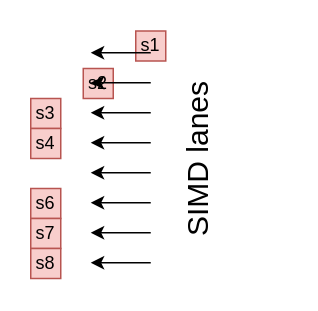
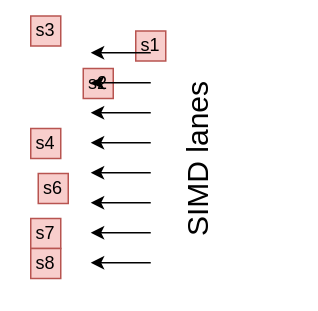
  <mxCell id="0" />
  <mxCell id="1" parent="0" />
  <mxCell id="2" value="s2" style="rounded=0;whiteSpace=wrap;html=1;fillColor=#f8cecc;strokeColor=#b85450;direction=south;flipV=1;flipH=1;" vertex="1" parent="1"><mxGeometry x="55" y="45" width="20" height="20" as="geometry" /></mxCell>
  <mxCell id="3" value="s1" style="rounded=0;whiteSpace=wrap;html=1;fillColor=#f8cecc;strokeColor=#b85450;direction=south;flipV=1;flipH=1;" vertex="1" parent="1"><mxGeometry x="90" y="20" width="20" height="20" as="geometry" /></mxCell>
- <mxCell id="4" value="s3" style="rounded=0;whiteSpace=wrap;html=1;fillColor=#f8cecc;strokeColor=#b85450;direction=south;flipV=1;flipH=1;" vertex="1" parent="1"><mxGeometry x="20" y="65" width="20" height="20" as="geometry" /></mxCell>
+ <mxCell id="4" value="s3" style="rounded=0;whiteSpace=wrap;html=1;fillColor=#f8cecc;strokeColor=#b85450;direction=south;flipV=1;flipH=1;" vertex="1" parent="1"><mxGeometry x="20" y="10" width="20" height="20" as="geometry" /></mxCell>
  <mxCell id="5" value="s4" style="rounded=0;whiteSpace=wrap;html=1;fillColor=#f8cecc;strokeColor=#b85450;direction=south;flipV=1;flipH=1;" vertex="1" parent="1"><mxGeometry x="20" y="85" width="20" height="20" as="geometry" /></mxCell>
- <mxCell id="6" value="s6" style="rounded=0;whiteSpace=wrap;html=1;fillColor=#f8cecc;strokeColor=#b85450;direction=south;flipV=1;flipH=1;" vertex="1" parent="1"><mxGeometry x="20" y="125" width="20" height="20" as="geometry" /></mxCell>
+ <mxCell id="6" value="s6" style="rounded=0;whiteSpace=wrap;html=1;fillColor=#f8cecc;strokeColor=#b85450;direction=south;flipV=1;flipH=1;" vertex="1" parent="1"><mxGeometry x="25" y="115" width="20" height="20" as="geometry" /></mxCell>
  <mxCell id="7" value="s7" style="rounded=0;whiteSpace=wrap;html=1;fillColor=#f8cecc;strokeColor=#b85450;direction=south;flipV=1;flipH=1;" vertex="1" parent="1"><mxGeometry x="20" y="145" width="20" height="20" as="geometry" /></mxCell>
  <mxCell id="8" value="s8" style="rounded=0;whiteSpace=wrap;html=1;fillColor=#f8cecc;strokeColor=#b85450;direction=south;flipV=1;flipH=1;" vertex="1" parent="1"><mxGeometry x="20" y="165" width="20" height="20" as="geometry" /></mxCell>
  <mxCell id="9" value="SIMD lanes" style="text;html=1;strokeColor=none;fillColor=none;align=center;verticalAlign=middle;whiteSpace=wrap;rounded=0;fontSize=20;direction=west;rotation=270;" vertex="1" parent="1"><mxGeometry x="70" y="88" width="120" height="35" as="geometry" /></mxCell>
  <mxCell id="10" value="" style="endArrow=classic;html=1;fontSize=20;" edge="1" parent="1"><mxGeometry width="50" height="50" relative="1" as="geometry"><mxPoint x="100" y="174.5" as="sourcePoint" /><mxPoint x="60" y="174.5" as="targetPoint" /></mxGeometry></mxCell>
  <mxCell id="11" value="" style="endArrow=classic;html=1;fontSize=20;" edge="1" parent="1"><mxGeometry width="50" height="50" relative="1" as="geometry"><mxPoint x="100" y="154.5" as="sourcePoint" /><mxPoint x="60" y="154.5" as="targetPoint" /></mxGeometry></mxCell>
  <mxCell id="12" value="" style="endArrow=classic;html=1;fontSize=20;" edge="1" parent="1"><mxGeometry width="50" height="50" relative="1" as="geometry"><mxPoint x="100" y="134.5" as="sourcePoint" /><mxPoint x="60" y="134.5" as="targetPoint" /></mxGeometry></mxCell>
  <mxCell id="13" value="" style="endArrow=classic;html=1;fontSize=20;" edge="1" parent="1"><mxGeometry width="50" height="50" relative="1" as="geometry"><mxPoint x="100" y="114.5" as="sourcePoint" /><mxPoint x="60" y="114.5" as="targetPoint" /></mxGeometry></mxCell>
  <mxCell id="14" value="" style="endArrow=classic;html=1;fontSize=20;" edge="1" parent="1"><mxGeometry width="50" height="50" relative="1" as="geometry"><mxPoint x="100" y="94.5" as="sourcePoint" /><mxPoint x="60" y="94.5" as="targetPoint" /></mxGeometry></mxCell>
  <mxCell id="15" value="" style="endArrow=classic;html=1;fontSize=20;" edge="1" parent="1"><mxGeometry width="50" height="50" relative="1" as="geometry"><mxPoint x="100" y="74.5" as="sourcePoint" /><mxPoint x="60" y="74.5" as="targetPoint" /></mxGeometry></mxCell>
  <mxCell id="16" value="" style="endArrow=classic;html=1;fontSize=20;" edge="1" parent="1"><mxGeometry width="50" height="50" relative="1" as="geometry"><mxPoint x="100" y="54.5" as="sourcePoint" /><mxPoint x="60" y="54.5" as="targetPoint" /></mxGeometry></mxCell>
  <mxCell id="17" value="" style="endArrow=classic;html=1;fontSize=20;" edge="1" parent="1"><mxGeometry width="50" height="50" relative="1" as="geometry"><mxPoint x="100" y="34.5" as="sourcePoint" /><mxPoint x="60" y="34.5" as="targetPoint" /></mxGeometry></mxCell>
